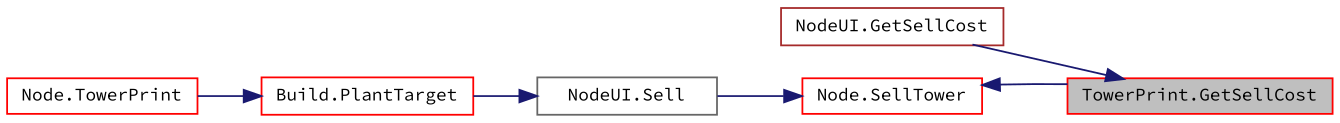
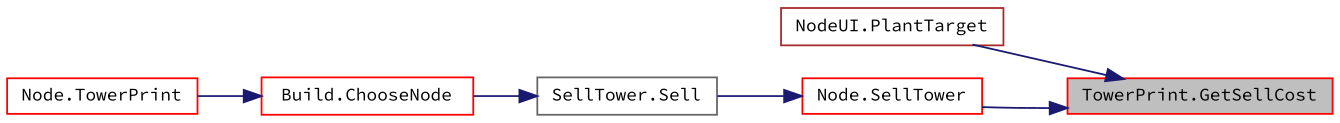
  digraph {
    fontname="Source Code Pro"
    rankdir=RL
    node [color=red fillcolor=white fontname="Source Code Pro" fontsize=10 shape=record style=filled]
    edge [color=midnightblue dir=back fontname="Source Code Pro" fontsize=10 labelfontname=Helvetica labelfontsize=10 style=solid]
    n1 [fillcolor=grey75 fontcolor=black height=0.2 label="TowerPrint.GetSellCost" width=0.4]
-   n2 [color=brown height=0.2 label="NodeUI.GetSellCost" width=0.4]
+   n2 [color=brown height=0.2 label="NodeUI.PlantTarget" width=0.4]
    n3 [height=0.2 label="Node.SellTower" width=0.4]
-   n4 [color=gray40 height=0.2 label="NodeUI.Sell" width=0.4]
-   n5 [height=0.2 label="Build.PlantTarget" width=0.4]
+   n4 [color=gray40 height=0.2 label="SellTower.Sell" width=0.4]
+   n5 [height=0.2 label="Build.ChooseNode" width=0.4]
    n6 [height=0.2 label="Node.TowerPrint" width=0.4]
    n1 -> n2
-   n3 -> n1
+   n1 -> n3
    n3 -> n4
    n4 -> n5
    n5 -> n6
  }
